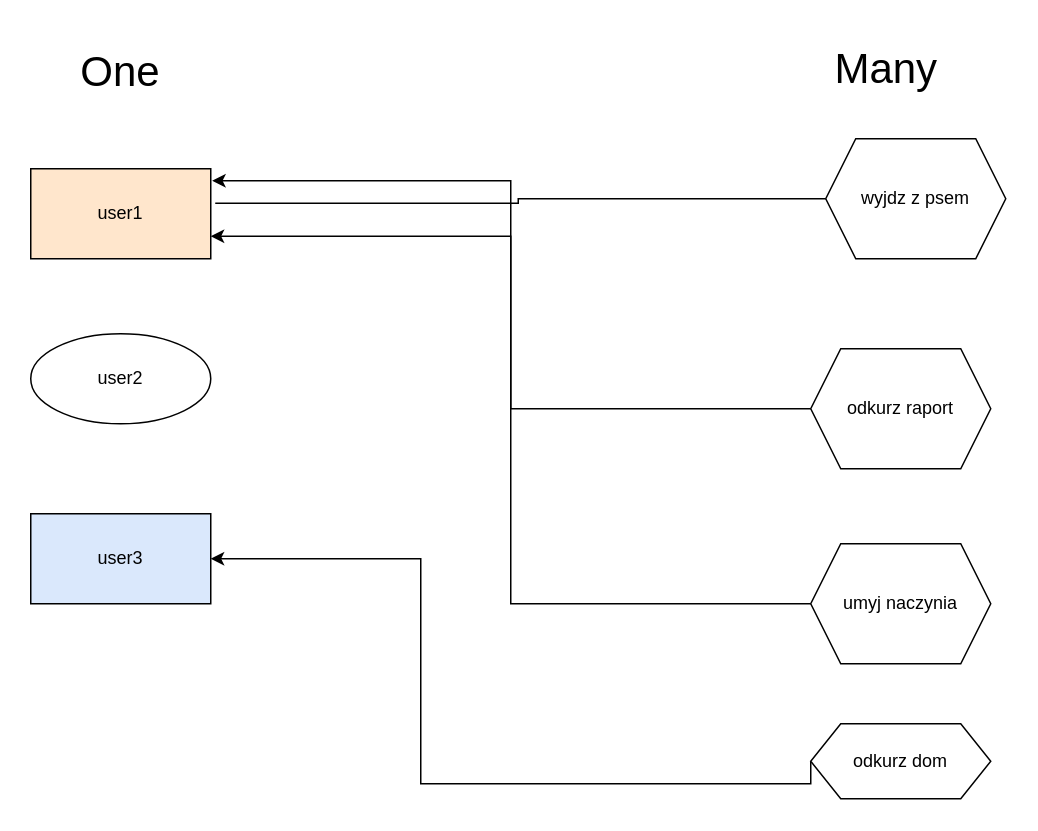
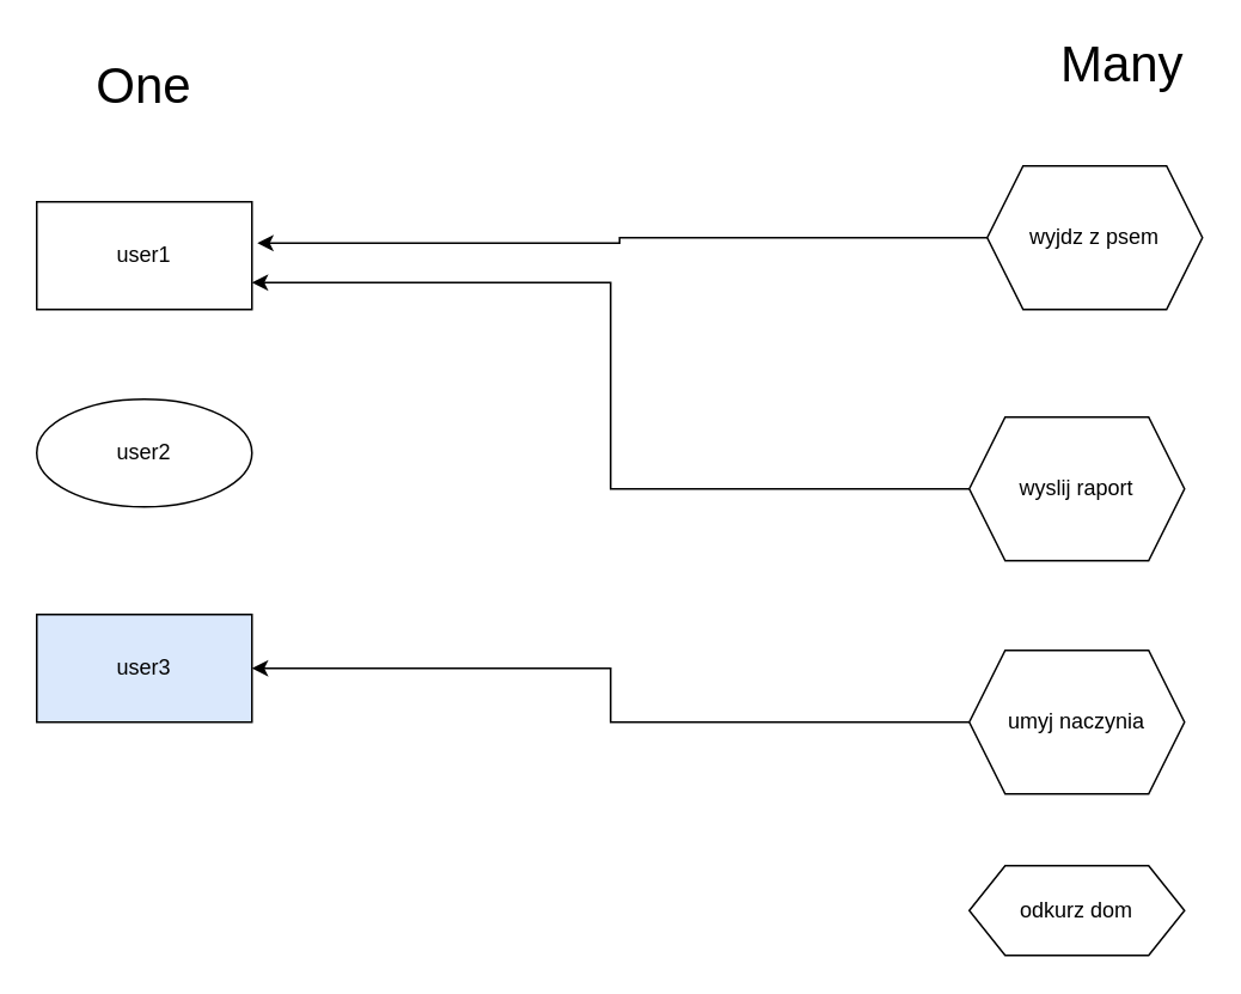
  <mxCell id="0" />
  <mxCell id="1" parent="0" />
- <mxCell id="2" value="user1" style="rounded=0;whiteSpace=wrap;html=1;fillColor=#ffe6cc;" vertex="1" parent="1"><mxGeometry x="20" y="112" width="120" height="60" as="geometry" /></mxCell>
+ <mxCell id="2" value="user1" style="rounded=0;whiteSpace=wrap;html=1;" vertex="1" parent="1"><mxGeometry x="20" y="112" width="120" height="60" as="geometry" /></mxCell>
  <mxCell id="3" value="user3" style="rounded=0;whiteSpace=wrap;html=1;fillColor=#dae8fc;" vertex="1" parent="1"><mxGeometry x="20" y="342" width="120" height="60" as="geometry" /></mxCell>
  <mxCell id="4" value="user2" style="ellipse;whiteSpace=wrap;html=1;" vertex="1" parent="1"><mxGeometry x="20" y="222" width="120" height="60" as="geometry" /></mxCell>
- <mxCell id="5" style="edgeStyle=orthogonalEdgeStyle;rounded=0;orthogonalLoop=1;jettySize=auto;html=1;exitX=0;exitY=0.5;exitDx=0;exitDy=0;entryX=1.025;entryY=0.383;entryDx=0;entryDy=0;entryPerimeter=0;endArrow=none;" edge="1" parent="1" source="6" target="2"><mxGeometry relative="1" as="geometry" /></mxCell>
+ <mxCell id="5" style="edgeStyle=orthogonalEdgeStyle;rounded=0;orthogonalLoop=1;jettySize=auto;html=1;exitX=0;exitY=0.5;exitDx=0;exitDy=0;entryX=1.025;entryY=0.383;entryDx=0;entryDy=0;entryPerimeter=0;" edge="1" parent="1" source="6" target="2"><mxGeometry relative="1" as="geometry" /></mxCell>
  <mxCell id="6" value="wyjdz z psem" style="shape=hexagon;perimeter=hexagonPerimeter2;whiteSpace=wrap;html=1;fixedSize=1;" vertex="1" parent="1"><mxGeometry x="550" y="92" width="120" height="80" as="geometry" /></mxCell>
  <mxCell id="7" style="edgeStyle=orthogonalEdgeStyle;rounded=0;orthogonalLoop=1;jettySize=auto;html=1;exitX=0;exitY=0.5;exitDx=0;exitDy=0;entryX=1;entryY=0.75;entryDx=0;entryDy=0;" edge="1" parent="1" source="8" target="2"><mxGeometry relative="1" as="geometry"><mxPoint x="160" y="152" as="targetPoint" /></mxGeometry></mxCell>
- <mxCell id="8" value="odkurz raport" style="shape=hexagon;perimeter=hexagonPerimeter2;whiteSpace=wrap;html=1;fixedSize=1;" vertex="1" parent="1"><mxGeometry x="540" y="232" width="120" height="80" as="geometry" /></mxCell>
- <mxCell id="9" style="edgeStyle=orthogonalEdgeStyle;rounded=0;orthogonalLoop=1;jettySize=auto;html=1;exitX=0;exitY=0.5;exitDx=0;exitDy=0;entryX=1.008;entryY=0.133;entryDx=0;entryDy=0;entryPerimeter=0;" edge="1" parent="1" source="10" target="2"><mxGeometry relative="1" as="geometry" /></mxCell>
+ <mxCell id="8" value="wyslij raport" style="shape=hexagon;perimeter=hexagonPerimeter2;whiteSpace=wrap;html=1;fixedSize=1;" vertex="1" parent="1"><mxGeometry x="540" y="232" width="120" height="80" as="geometry" /></mxCell>
+ <mxCell id="9" style="edgeStyle=orthogonalEdgeStyle;rounded=0;orthogonalLoop=1;jettySize=auto;html=1;exitX=0;exitY=0.5;exitDx=0;exitDy=0;" edge="1" parent="1" source="10" target="3"><mxGeometry relative="1" as="geometry" /></mxCell>
  <mxCell id="10" value="umyj naczynia" style="shape=hexagon;perimeter=hexagonPerimeter2;whiteSpace=wrap;html=1;fixedSize=1;" vertex="1" parent="1"><mxGeometry x="540" y="362" width="120" height="80" as="geometry" /></mxCell>
- <mxCell id="11" style="edgeStyle=orthogonalEdgeStyle;rounded=0;orthogonalLoop=1;jettySize=auto;html=1;exitX=0;exitY=0.5;exitDx=0;exitDy=0;entryX=1;entryY=0.5;entryDx=0;entryDy=0;" edge="1" parent="1" source="12" target="3"><mxGeometry relative="1" as="geometry"><Array as="points"><mxPoint x="280" y="522" /><mxPoint x="280" y="372" /></Array></mxGeometry></mxCell>
  <mxCell id="12" value="odkurz dom" style="shape=hexagon;perimeter=hexagonPerimeter2;whiteSpace=wrap;html=1;fixedSize=1;" vertex="1" parent="1"><mxGeometry x="540" y="482" width="120" height="50" as="geometry" /></mxCell>
  <mxCell id="13" value="One" style="text;html=1;strokeColor=none;fillColor=none;align=center;verticalAlign=middle;whiteSpace=wrap;rounded=0;fontSize=28;" vertex="1" parent="1"><mxGeometry x="50" y="32" width="60" height="30" as="geometry" /></mxCell>
- <mxCell id="14" value="Many" style="text;html=1;align=center;verticalAlign=middle;resizable=0;points=[];autosize=1;strokeColor=none;fillColor=none;fontSize=28;" vertex="1" parent="1"><mxGeometry x="545" y="20" width="90" height="50" as="geometry" /></mxCell>
+ <mxCell id="14" value="Many" style="text;html=1;align=center;verticalAlign=middle;resizable=0;points=[];autosize=1;strokeColor=none;fillColor=none;fontSize=28;" vertex="1" parent="1"><mxGeometry x="580" y="10" width="90" height="50" as="geometry" /></mxCell>
